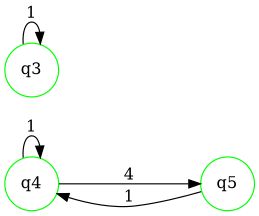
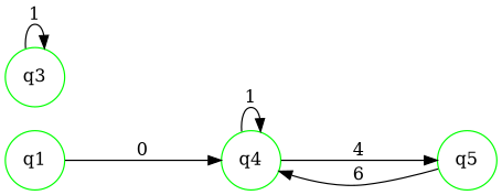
  digraph {
    background=red
    rankdir=LR
    node [color=green fillcolor=white margin=0.1 shape=circle style=filled]
    edge [minlen=3]
+   n1 [height=0.1 label=q1 width=0.1]
    n2 [height=0.1 label=q4 width=0.1]
    n3 [height=0.1 label=q5 width=0.1]
    n4 [height=0.1 label=q3 width=0.1]
+   n1 -> n2 [label=0]
    n2 -> n2 [label=1]
    n2 -> n3 [label=4]
-   n3 -> n2 [label=1]
+   n3 -> n2 [label=6]
    n4 -> n4 [label=1]
  }
